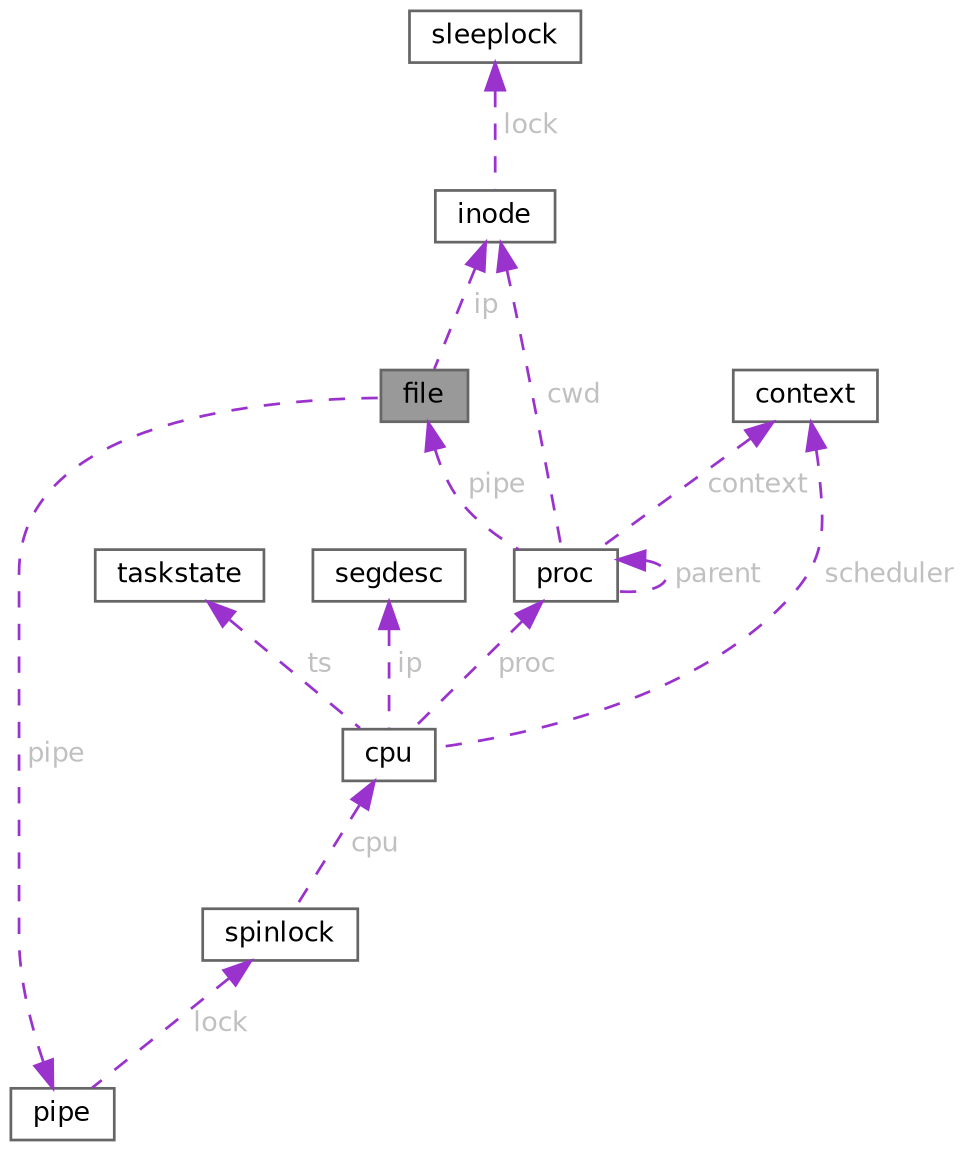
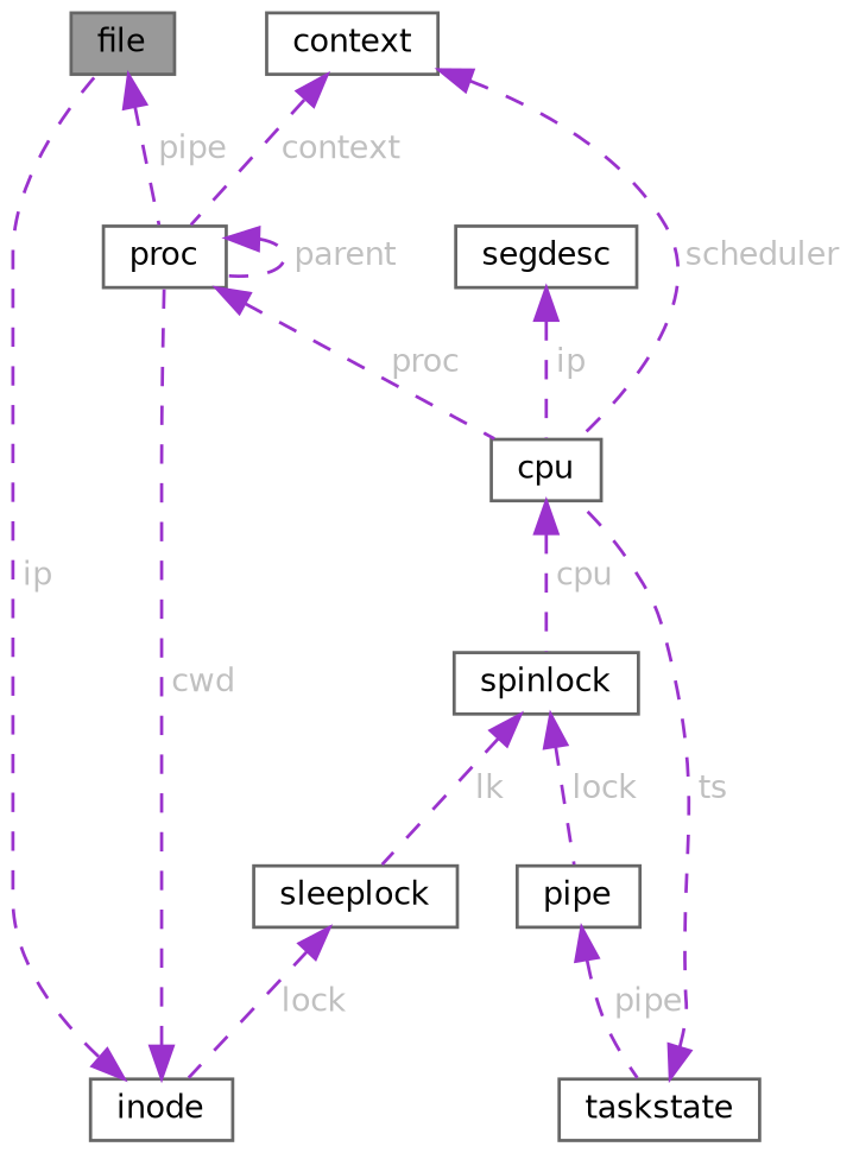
  digraph {
    node [color=gray40 fillcolor=white fontname=Helvetica fontsize=10 shape=box style=filled]
    edge [color=darkorchid3 dir=back fontcolor=grey fontname=Helvetica fontsize=10 labelfontname=Helvetica labelfontsize=10 style=dashed]
    n1 [fillcolor=grey60 fontcolor=black height=0.2 label=file width=0.4]
    n2 [height=0.2 label=proc width=0.4]
    n3 [height=0.2 label=cpu width=0.4]
    n4 [height=0.2 label=pipe width=0.4]
    n5 [height=0.2 label=spinlock width=0.4]
    n6 [height=0.2 label=sleeplock width=0.4]
    n7 [height=0.2 label=inode width=0.4]
    n8 [height=0.2 label=context width=0.4]
    n9 [height=0.2 label=taskstate width=0.4]
    n10 [height=0.2 label=segdesc width=0.4]
    n1 -> n2 [label=" pipe"]
    n2 -> n2 [label=" parent"]
    n2 -> n3 [label=" proc"]
    n3 -> n5 [label=" cpu"]
-   n4 -> n1 [label=" pipe"]
+   n4 -> n9 [label=" pipe"]
    n5 -> n4 [label=" lock"]
+   n5 -> n6 [label=" lk"]
    n6 -> n7 [label=" lock"]
    n7 -> n1 [label=" ip"]
    n7 -> n2 [label=" cwd"]
    n8 -> n2 [label=" context"]
    n8 -> n3 [label=" scheduler"]
    n9 -> n3 [label=" ts"]
    n10 -> n3 [label=" ip"]
  }
